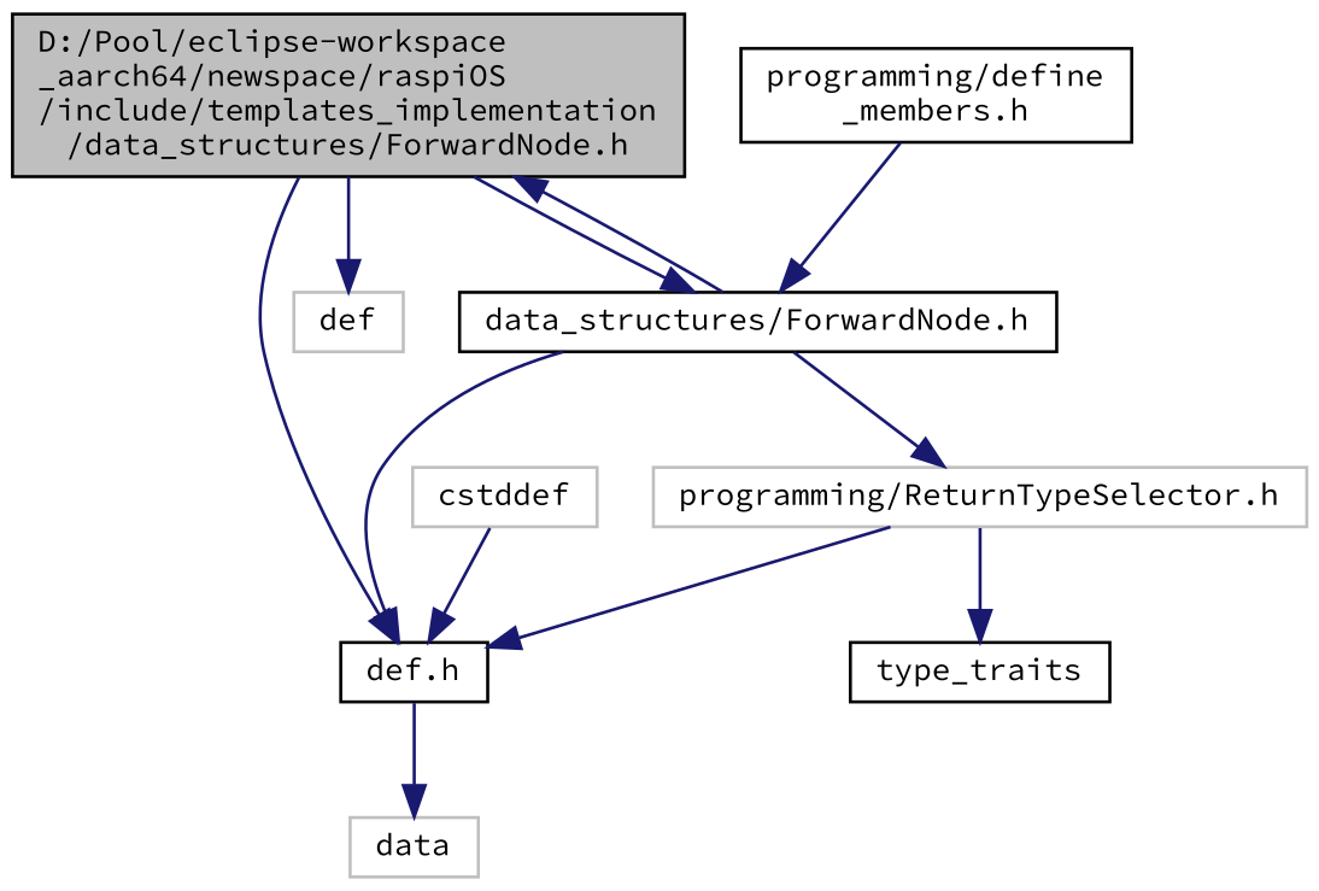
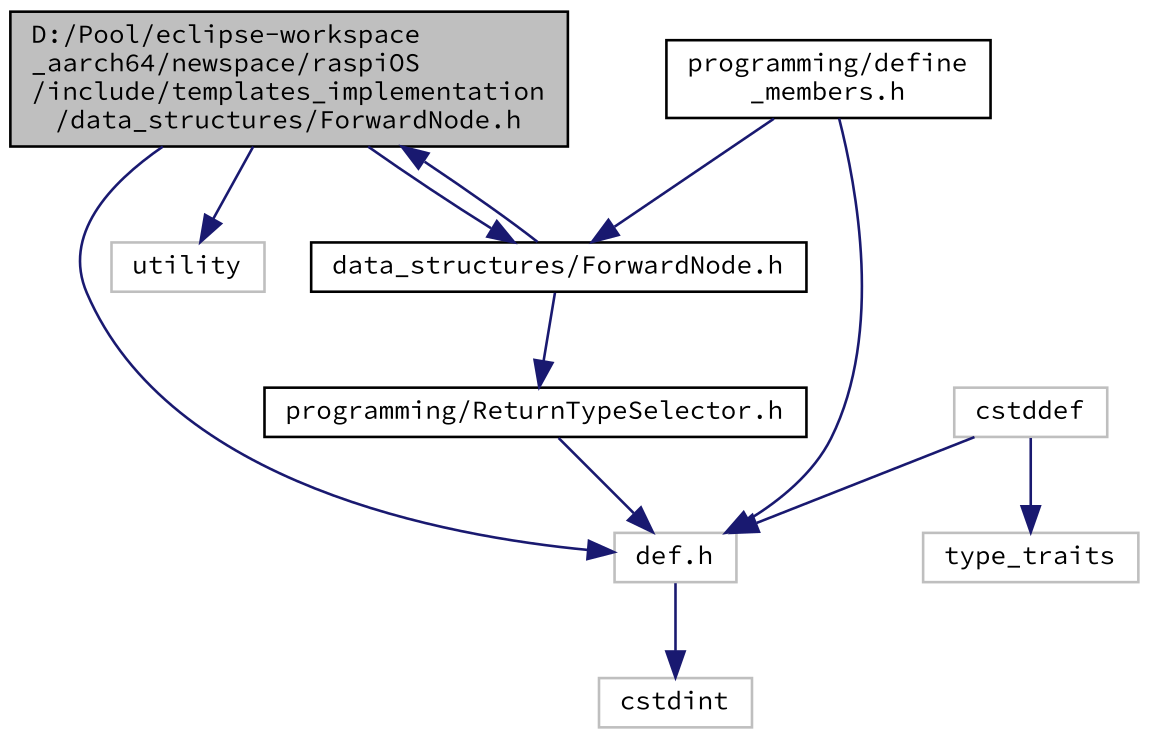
  digraph {
    fontname="Source Code Pro"
    node [color=black fillcolor=white fontname="Source Code Pro" fontsize=10 shape=record style=filled]
    edge [color=midnightblue fontname="Source Code Pro" fontsize=10 labelfontname=Helvetica labelfontsize=10 style=solid]
    n1 [fillcolor=grey75 fontcolor=black height=0.2 label="D:/Pool/eclipse-workspace\l_aarch64/newspace/raspiOS\l/include/templates_implementation\l/data_structures/ForwardNode.h" width=0.4]
-   n2 [height=0.2 label="def.h" width=0.4]
-   n3 [color=grey75 height=0.2 label=def width=0.4]
+   n2 [color=grey75 height=0.2 label="def.h" width=0.4]
+   n3 [color=grey75 height=0.2 label=utility width=0.4]
    n4 [height=0.2 label="data_structures/ForwardNode.h" width=0.4]
-   n5 [color=grey75 height=0.2 label=data width=0.4]
-   n6 [color=grey75 height=0.2 label="programming/ReturnTypeSelector.h" width=0.4]
+   n5 [color=grey75 height=0.2 label=cstdint width=0.4]
+   n6 [height=0.2 label="programming/ReturnTypeSelector.h" width=0.4]
    n7 [color=grey75 height=0.2 label=cstddef width=0.4]
-   n8 [height=0.2 label=type_traits width=0.4]
+   n8 [color=grey75 height=0.2 label=type_traits width=0.4]
    n9 [height=0.2 label="programming/define\l_members.h" width=0.4]
    n1 -> n2
    n1 -> n3
    n1 -> n4
    n2 -> n5
    n4 -> n1
-   n4 -> n2
+   n9 -> n2
    n4 -> n6
    n6 -> n2
-   n6 -> n8
+   n7 -> n8
    n7 -> n2
    n9 -> n4
  }
